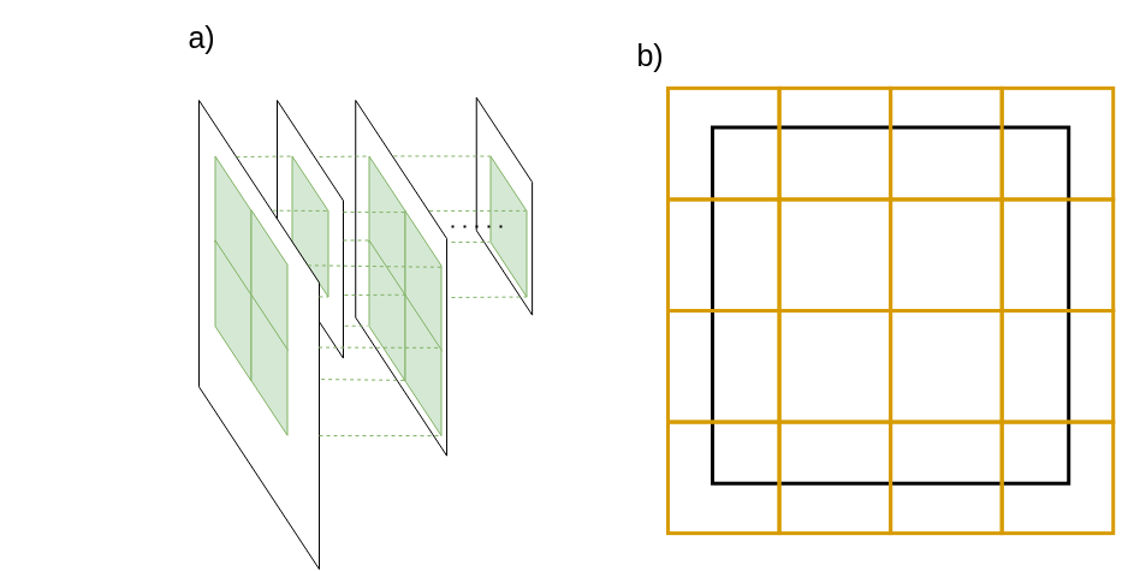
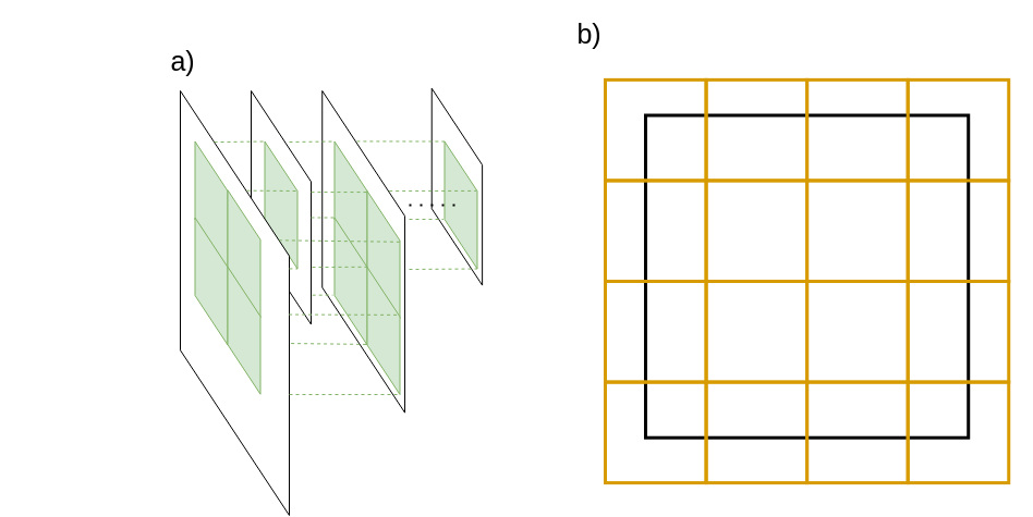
  <mxCell id="0" />
  <mxCell id="1" parent="0" />
  <mxCell id="2" value="" style="shape=parallelogram;perimeter=parallelogramPerimeter;whiteSpace=wrap;html=1;size=0.389;rotation=90;" parent="1" vertex="1"><mxGeometry x="328.51" y="147.98" width="180.84" height="46.37" as="geometry" /></mxCell>
  <mxCell id="3" value="" style="shape=parallelogram;perimeter=parallelogramPerimeter;whiteSpace=wrap;html=1;size=0.389;rotation=90;" parent="1" vertex="1"><mxGeometry x="185.33" y="192.92" width="295.66" height="75.81" as="geometry" /></mxCell>
  <mxCell id="4" value="" style="shape=parallelogram;perimeter=parallelogramPerimeter;whiteSpace=wrap;html=1;size=0.389;rotation=90;" parent="1" vertex="1"><mxGeometry x="150.25" y="162.75" width="214.5" height="55" as="geometry" /></mxCell>
  <mxCell id="5" value="" style="shape=parallelogram;perimeter=parallelogramPerimeter;whiteSpace=wrap;html=1;size=0.389;rotation=90;fillColor=#d5e8d4;strokeColor=#82b366;" parent="1" vertex="1"><mxGeometry x="199" y="173" width="117" height="30" as="geometry" /></mxCell>
  <mxCell id="6" value="" style="shape=parallelogram;perimeter=parallelogramPerimeter;whiteSpace=wrap;html=1;size=0.389;rotation=90;" parent="1" vertex="1"><mxGeometry x="20" y="228" width="390" height="100" as="geometry" /></mxCell>
  <mxCell id="7" value="" style="shape=parallelogram;perimeter=parallelogramPerimeter;whiteSpace=wrap;html=1;size=0.389;rotation=90;fillColor=#d5e8d4;strokeColor=#82b366;" parent="1" vertex="1"><mxGeometry x="135" y="173" width="117" height="30" as="geometry" /></mxCell>
  <mxCell id="8" value="" style="endArrow=none;dashed=1;html=1;strokeWidth=1;exitX=0;exitY=0.75;exitDx=0;exitDy=0;entryX=0;entryY=1;entryDx=0;entryDy=0;fillColor=#d5e8d4;strokeColor=#82b366;" parent="1" source="6" target="5" edge="1"><mxGeometry width="50" height="50" relative="1" as="geometry"><mxPoint x="335" y="273" as="sourcePoint" /><mxPoint x="224.97" y="130.094" as="targetPoint" /></mxGeometry></mxCell>
  <mxCell id="9" value="" style="endArrow=none;dashed=1;html=1;strokeWidth=1;exitX=0.235;exitY=0.389;exitDx=0;exitDy=0;entryX=0.389;entryY=0.011;entryDx=0;entryDy=0;entryPerimeter=0;exitPerimeter=0;fillColor=#d5e8d4;strokeColor=#82b366;" parent="1" source="6" target="5" edge="1"><mxGeometry width="50" height="50" relative="1" as="geometry"><mxPoint x="225.004" y="173.569" as="sourcePoint" /><mxPoint x="271.47" y="173" as="targetPoint" /></mxGeometry></mxCell>
  <mxCell id="10" value="" style="endArrow=none;dashed=1;html=1;strokeWidth=1;entryX=1;entryY=0;entryDx=0;entryDy=0;exitX=0.419;exitY=0.001;exitDx=0;exitDy=0;exitPerimeter=0;fillColor=#d5e8d4;strokeColor=#82b366;" parent="1" source="6" target="5" edge="1"><mxGeometry width="50" height="50" relative="1" as="geometry"><mxPoint x="265" y="248" as="sourcePoint" /><mxPoint x="271.07" y="243.363" as="targetPoint" /></mxGeometry></mxCell>
  <mxCell id="11" value="" style="shape=parallelogram;perimeter=parallelogramPerimeter;whiteSpace=wrap;html=1;size=0.389;rotation=90;fillColor=#d5e8d4;strokeColor=#82b366;" parent="1" vertex="1"><mxGeometry x="263" y="173" width="117" height="30" as="geometry" /></mxCell>
  <mxCell id="12" value="" style="shape=parallelogram;perimeter=parallelogramPerimeter;whiteSpace=wrap;html=1;size=0.389;rotation=90;fillColor=#d5e8d4;strokeColor=#82b366;" parent="1" vertex="1"><mxGeometry x="165" y="217.75" width="117" height="30" as="geometry" /></mxCell>
  <mxCell id="13" value="" style="shape=parallelogram;perimeter=parallelogramPerimeter;whiteSpace=wrap;html=1;size=0.389;rotation=90;fillColor=#d5e8d4;strokeColor=#82b366;" parent="1" vertex="1"><mxGeometry x="135" y="243" width="117" height="30" as="geometry" /></mxCell>
  <mxCell id="14" value="" style="shape=parallelogram;perimeter=parallelogramPerimeter;whiteSpace=wrap;html=1;size=0.389;rotation=90;fillColor=#d5e8d4;strokeColor=#82b366;" parent="1" vertex="1"><mxGeometry x="165" y="288.19" width="117" height="30" as="geometry" /></mxCell>
  <mxCell id="15" value="" style="shape=parallelogram;perimeter=parallelogramPerimeter;whiteSpace=wrap;html=1;size=0.389;rotation=90;fillColor=#d5e8d4;strokeColor=#82b366;" parent="1" vertex="1"><mxGeometry x="293" y="218.5" width="117" height="30" as="geometry" /></mxCell>
  <mxCell id="16" value="" style="shape=parallelogram;perimeter=parallelogramPerimeter;whiteSpace=wrap;html=1;size=0.389;rotation=90;fillColor=#d5e8d4;strokeColor=#82b366;" parent="1" vertex="1"><mxGeometry x="263" y="243" width="117" height="30" as="geometry" /></mxCell>
  <mxCell id="17" value="" style="shape=parallelogram;perimeter=parallelogramPerimeter;whiteSpace=wrap;html=1;size=0.389;rotation=90;fillColor=#d5e8d4;strokeColor=#82b366;" parent="1" vertex="1"><mxGeometry x="293" y="288.5" width="117" height="30" as="geometry" /></mxCell>
  <mxCell id="18" value="" style="endArrow=none;dashed=1;html=1;strokeWidth=1;entryX=0;entryY=1;entryDx=0;entryDy=0;fillColor=#d5e8d4;strokeColor=#82b366;" parent="1" target="11" edge="1"><mxGeometry width="50" height="50" relative="1" as="geometry"><mxPoint x="265" y="130" as="sourcePoint" /><mxPoint x="309.47" y="133" as="targetPoint" /></mxGeometry></mxCell>
  <mxCell id="19" value="" style="endArrow=none;dashed=1;html=1;strokeWidth=1;exitX=0.434;exitY=0;exitDx=0;exitDy=0;entryX=0.398;entryY=-0.021;entryDx=0;entryDy=0;entryPerimeter=0;exitPerimeter=0;fillColor=#d5e8d4;strokeColor=#82b366;" parent="1" source="4" target="11" edge="1"><mxGeometry width="50" height="50" relative="1" as="geometry"><mxPoint x="285" y="173" as="sourcePoint" /><mxPoint x="331.07" y="173.363" as="targetPoint" /></mxGeometry></mxCell>
  <mxCell id="20" value="" style="endArrow=none;dashed=1;html=1;strokeWidth=1;entryX=0.387;entryY=-0.01;entryDx=0;entryDy=0;entryPerimeter=0;fillColor=#d5e8d4;strokeColor=#82b366;" parent="1" target="16" edge="1"><mxGeometry width="50" height="50" relative="1" as="geometry"><mxPoint x="286" y="245" as="sourcePoint" /><mxPoint x="292.17" y="195.013" as="targetPoint" /></mxGeometry></mxCell>
  <mxCell id="21" value="" style="endArrow=none;dashed=1;html=1;strokeWidth=1;entryX=1;entryY=0;entryDx=0;entryDy=0;fillColor=#d5e8d4;strokeColor=#82b366;" parent="1" target="17" edge="1"><mxGeometry width="50" height="50" relative="1" as="geometry"><mxPoint x="265" y="362" as="sourcePoint" /><mxPoint x="364.75" y="363.363" as="targetPoint" /></mxGeometry></mxCell>
  <mxCell id="22" value="" style="endArrow=none;dashed=1;html=1;strokeWidth=1;exitX=0.595;exitY=-0.016;exitDx=0;exitDy=0;entryX=0.995;entryY=0.015;entryDx=0;entryDy=0;entryPerimeter=0;exitPerimeter=0;fillColor=#d5e8d4;strokeColor=#82b366;" parent="1" source="6" target="16" edge="1"><mxGeometry width="50" height="50" relative="1" as="geometry"><mxPoint x="282" y="318.14" as="sourcePoint" /><mxPoint x="328.07" y="318.503" as="targetPoint" /></mxGeometry></mxCell>
  <mxCell id="23" value="" style="endArrow=none;dashed=1;html=1;strokeWidth=1;exitX=0.527;exitY=0.004;exitDx=0;exitDy=0;entryX=0.389;entryY=0.011;entryDx=0;entryDy=0;entryPerimeter=0;exitPerimeter=0;fillColor=#d5e8d4;strokeColor=#82b366;" parent="1" source="6" edge="1"><mxGeometry width="50" height="50" relative="1" as="geometry"><mxPoint x="318.68" y="288.5" as="sourcePoint" /><mxPoint x="364.75" y="288.863" as="targetPoint" /></mxGeometry></mxCell>
  <mxCell id="24" value="" style="endArrow=none;dashed=1;html=1;strokeWidth=1;exitX=0.352;exitY=0.096;exitDx=0;exitDy=0;entryX=0.4;entryY=-0.003;entryDx=0;entryDy=0;entryPerimeter=0;exitPerimeter=0;fillColor=#d5e8d4;strokeColor=#82b366;" parent="1" source="6" target="15" edge="1"><mxGeometry width="50" height="50" relative="1" as="geometry"><mxPoint x="286.1" y="234.65" as="sourcePoint" /><mxPoint x="332.17" y="235.013" as="targetPoint" /></mxGeometry></mxCell>
  <mxCell id="25" value="" style="endArrow=none;dashed=1;html=1;strokeWidth=1;exitX=0.875;exitY=-0.022;exitDx=0;exitDy=0;entryX=0.608;entryY=1.05;entryDx=0;entryDy=0;entryPerimeter=0;exitPerimeter=0;fillColor=#d5e8d4;strokeColor=#82b366;" parent="1" source="4" target="16" edge="1"><mxGeometry width="50" height="50" relative="1" as="geometry"><mxPoint x="296.1" y="244.65" as="sourcePoint" /><mxPoint x="342.17" y="245.013" as="targetPoint" /></mxGeometry></mxCell>
  <mxCell id="26" value="" style="shape=parallelogram;perimeter=parallelogramPerimeter;whiteSpace=wrap;html=1;size=0.389;rotation=90;fillColor=#d5e8d4;strokeColor=#82b366;" parent="1" vertex="1"><mxGeometry x="363.99" y="173" width="117" height="30" as="geometry" /></mxCell>
  <mxCell id="27" value="" style="endArrow=none;dashed=1;html=1;entryX=0.5;entryY=0.416;entryDx=0;entryDy=0;entryPerimeter=0;dashPattern=1 4;strokeWidth=2;" parent="1" target="26" edge="1"><mxGeometry width="50" height="50" relative="1" as="geometry"><mxPoint x="375" y="188" as="sourcePoint" /><mxPoint x="434.25" y="203" as="targetPoint" /></mxGeometry></mxCell>
  <mxCell id="28" value="" style="endArrow=none;dashed=1;html=1;strokeWidth=1;entryX=0;entryY=1;entryDx=0;entryDy=0;fillColor=#d5e8d4;strokeColor=#82b366;exitX=0.157;exitY=0.583;exitDx=0;exitDy=0;exitPerimeter=0;" parent="1" source="3" target="26" edge="1"><mxGeometry width="50" height="50" relative="1" as="geometry"><mxPoint x="364.75" y="133.5" as="sourcePoint" /><mxPoint x="406.25" y="133" as="targetPoint" /></mxGeometry></mxCell>
  <mxCell id="29" value="" style="endArrow=none;dashed=1;html=1;strokeWidth=1;entryX=0.388;entryY=0.02;entryDx=0;entryDy=0;fillColor=#d5e8d4;strokeColor=#82b366;entryPerimeter=0;exitX=0.311;exitY=0.19;exitDx=0;exitDy=0;exitPerimeter=0;" parent="1" source="3" target="26" edge="1"><mxGeometry width="50" height="50" relative="1" as="geometry"><mxPoint x="398.18" y="173.5" as="sourcePoint" /><mxPoint x="439.68" y="173" as="targetPoint" /></mxGeometry></mxCell>
  <mxCell id="30" value="" style="endArrow=none;dashed=1;html=1;strokeWidth=1;entryX=0.611;entryY=1.039;entryDx=0;entryDy=0;fillColor=#d5e8d4;strokeColor=#82b366;entryPerimeter=0;" parent="1" target="26" edge="1"><mxGeometry width="50" height="50" relative="1" as="geometry"><mxPoint x="375" y="201" as="sourcePoint" /><mxPoint x="326.5" y="149.5" as="targetPoint" /></mxGeometry></mxCell>
  <mxCell id="31" value="" style="endArrow=none;dashed=1;html=1;strokeWidth=1;entryX=1;entryY=0;entryDx=0;entryDy=0;fillColor=#d5e8d4;strokeColor=#82b366;" parent="1" target="26" edge="1"><mxGeometry width="50" height="50" relative="1" as="geometry"><mxPoint x="375" y="247" as="sourcePoint" /><mxPoint x="416.32" y="210.987" as="targetPoint" /></mxGeometry></mxCell>
  <mxCell id="32" value="" style="endArrow=none;dashed=1;html=1;strokeWidth=1;entryX=0;entryY=1;entryDx=0;entryDy=0;fillColor=#d5e8d4;strokeColor=#82b366;exitX=0.543;exitY=0;exitDx=0;exitDy=0;exitPerimeter=0;" parent="1" source="4" target="16" edge="1"><mxGeometry width="50" height="50" relative="1" as="geometry"><mxPoint x="395" y="221" as="sourcePoint" /><mxPoint x="426.32" y="220.987" as="targetPoint" /></mxGeometry></mxCell>
  <mxCell id="33" value="" style="group" parent="1" vertex="1" connectable="0"><mxGeometry x="555" y="72.87" width="370.25" height="370.25" as="geometry" /></mxCell>
  <mxCell id="34" value="" style="whiteSpace=wrap;html=1;aspect=fixed;fillColor=none;strokeColor=#d79b00;strokeWidth=3;" parent="33" vertex="1"><mxGeometry x="277.688" width="92.562" height="92.562" as="geometry" /></mxCell>
  <mxCell id="35" value="" style="whiteSpace=wrap;html=1;aspect=fixed;fillColor=none;strokeColor=#000000;strokeWidth=3;" parent="33" vertex="1"><mxGeometry x="37.025" y="32.628" width="296.2" height="296.2" as="geometry" /></mxCell>
  <mxCell id="36" value="" style="whiteSpace=wrap;html=1;aspect=fixed;fillColor=none;strokeColor=#d79b00;strokeWidth=3;" parent="33" vertex="1"><mxGeometry width="92.562" height="92.562" as="geometry" /></mxCell>
  <mxCell id="37" value="" style="whiteSpace=wrap;html=1;aspect=fixed;fillColor=none;strokeColor=#d79b00;strokeWidth=3;" parent="33" vertex="1"><mxGeometry x="92.562" width="92.562" height="92.562" as="geometry" /></mxCell>
  <mxCell id="38" value="" style="whiteSpace=wrap;html=1;aspect=fixed;fillColor=none;strokeColor=#d79b00;strokeWidth=3;" parent="33" vertex="1"><mxGeometry x="185.125" width="92.562" height="92.562" as="geometry" /></mxCell>
  <mxCell id="39" value="" style="whiteSpace=wrap;html=1;aspect=fixed;fillColor=none;strokeColor=#d79b00;strokeWidth=3;" parent="33" vertex="1"><mxGeometry y="92.562" width="92.562" height="92.562" as="geometry" /></mxCell>
  <mxCell id="40" value="" style="whiteSpace=wrap;html=1;aspect=fixed;fillColor=none;strokeColor=#d79b00;strokeWidth=3;" parent="33" vertex="1"><mxGeometry x="92.562" y="92.562" width="92.562" height="92.562" as="geometry" /></mxCell>
  <mxCell id="41" value="" style="whiteSpace=wrap;html=1;aspect=fixed;fillColor=none;strokeColor=#d79b00;strokeWidth=3;" parent="33" vertex="1"><mxGeometry x="185.125" y="92.562" width="92.562" height="92.562" as="geometry" /></mxCell>
  <mxCell id="42" value="" style="whiteSpace=wrap;html=1;aspect=fixed;fillColor=none;strokeColor=#d79b00;strokeWidth=3;" parent="33" vertex="1"><mxGeometry x="277.688" y="92.562" width="92.562" height="92.562" as="geometry" /></mxCell>
  <mxCell id="43" value="" style="whiteSpace=wrap;html=1;aspect=fixed;fillColor=none;strokeColor=#d79b00;strokeWidth=3;" parent="33" vertex="1"><mxGeometry y="185.125" width="92.562" height="92.562" as="geometry" /></mxCell>
  <mxCell id="44" value="" style="whiteSpace=wrap;html=1;aspect=fixed;fillColor=none;strokeColor=#d79b00;strokeWidth=3;" parent="33" vertex="1"><mxGeometry x="92.562" y="185.125" width="92.562" height="92.562" as="geometry" /></mxCell>
  <mxCell id="45" value="" style="whiteSpace=wrap;html=1;aspect=fixed;fillColor=none;strokeColor=#d79b00;strokeWidth=3;" parent="33" vertex="1"><mxGeometry y="277.688" width="92.562" height="92.562" as="geometry" /></mxCell>
  <mxCell id="46" value="" style="whiteSpace=wrap;html=1;aspect=fixed;fillColor=none;strokeColor=#d79b00;strokeWidth=3;" parent="33" vertex="1"><mxGeometry x="92.562" y="277.688" width="92.562" height="92.562" as="geometry" /></mxCell>
  <mxCell id="47" value="" style="whiteSpace=wrap;html=1;aspect=fixed;fillColor=none;strokeColor=#d79b00;strokeWidth=3;" parent="33" vertex="1"><mxGeometry x="185.125" y="277.688" width="92.562" height="92.562" as="geometry" /></mxCell>
  <mxCell id="48" value="" style="whiteSpace=wrap;html=1;aspect=fixed;fillColor=none;strokeColor=#d79b00;strokeWidth=3;" parent="33" vertex="1"><mxGeometry x="185.125" y="185.125" width="92.562" height="92.562" as="geometry" /></mxCell>
  <mxCell id="49" value="" style="whiteSpace=wrap;html=1;aspect=fixed;fillColor=none;strokeColor=#d79b00;strokeWidth=3;" parent="33" vertex="1"><mxGeometry x="277.688" y="185.125" width="92.562" height="92.562" as="geometry" /></mxCell>
  <mxCell id="50" value="" style="whiteSpace=wrap;html=1;aspect=fixed;fillColor=none;strokeColor=#d79b00;strokeWidth=3;" parent="33" vertex="1"><mxGeometry x="277.688" y="277.688" width="92.562" height="92.562" as="geometry" /></mxCell>
- <mxCell id="51" value="&lt;font style=&quot;font-size: 25px&quot;&gt;a)&lt;/font&gt;" style="text;html=1;align=center;verticalAlign=middle;resizable=0;points=[];autosize=1;" parent="1" vertex="1"><mxGeometry x="147" y="20" width="40" height="20" as="geometry" /></mxCell>
- <mxCell id="52" value="&lt;font style=&quot;font-size: 25px&quot;&gt;b)&lt;/font&gt;" style="text;html=1;align=center;verticalAlign=middle;resizable=0;points=[];autosize=1;" parent="1" vertex="1"><mxGeometry x="520" y="35" width="40" height="20" as="geometry" /></mxCell>
+ <mxCell id="51" value="&lt;font style=&quot;font-size: 25px&quot;&gt;a)&lt;/font&gt;" style="text;html=1;align=center;verticalAlign=middle;resizable=0;points=[];autosize=1;" parent="1" vertex="1"><mxGeometry x="147" y="45" width="40" height="20" as="geometry" /></mxCell>
+ <mxCell id="52" value="&lt;font style=&quot;font-size: 25px&quot;&gt;b)&lt;/font&gt;" style="text;html=1;align=center;verticalAlign=middle;resizable=0;points=[];autosize=1;" parent="1" vertex="1"><mxGeometry x="520" y="20" width="40" height="20" as="geometry" /></mxCell>
